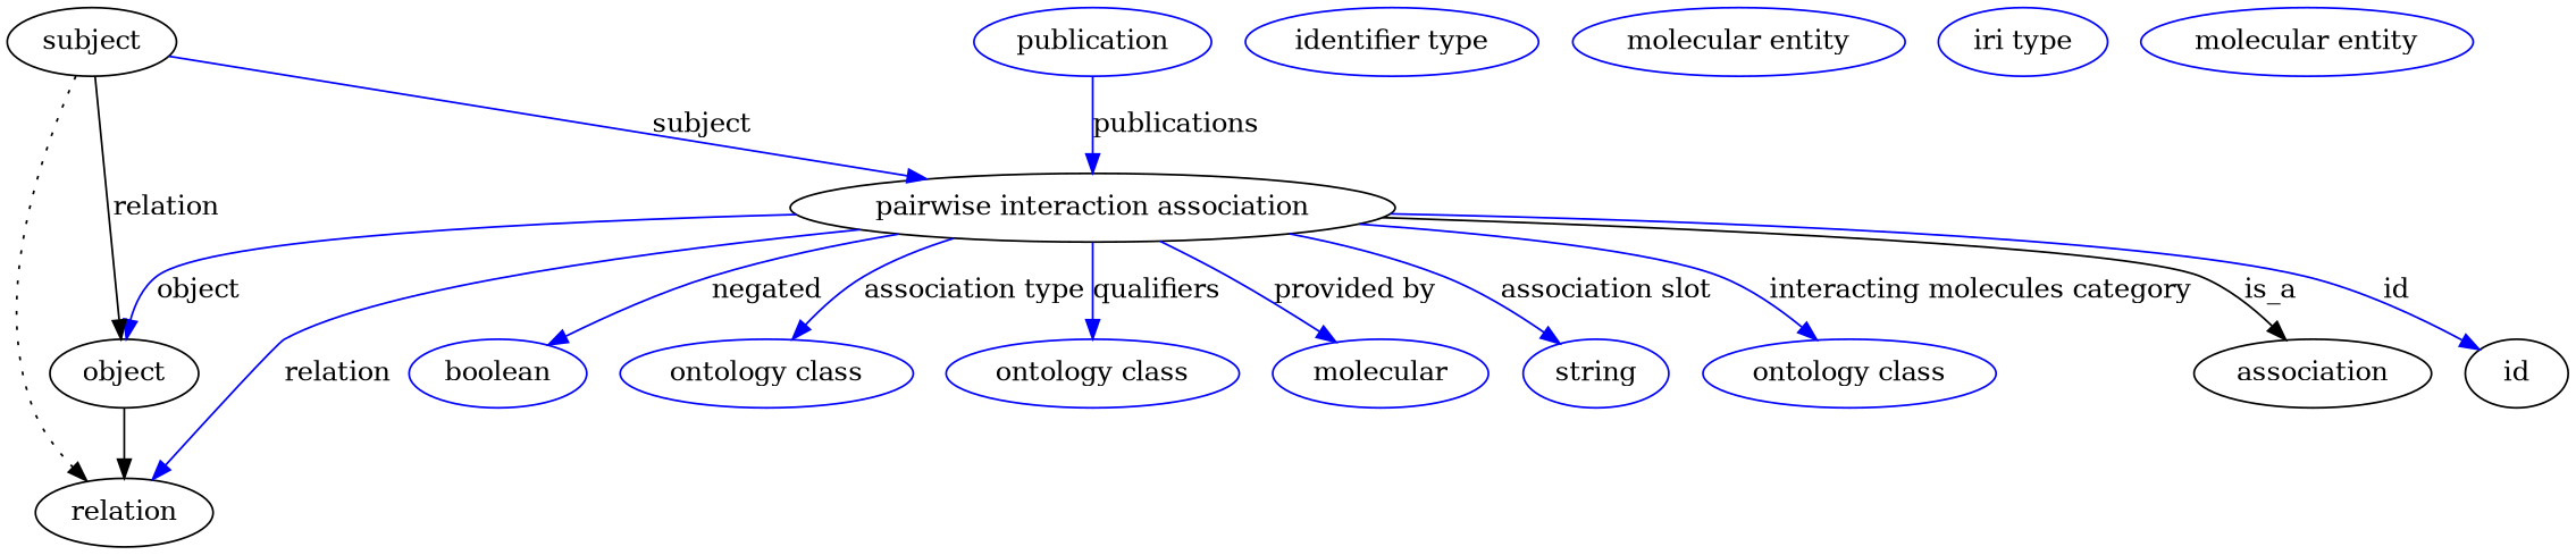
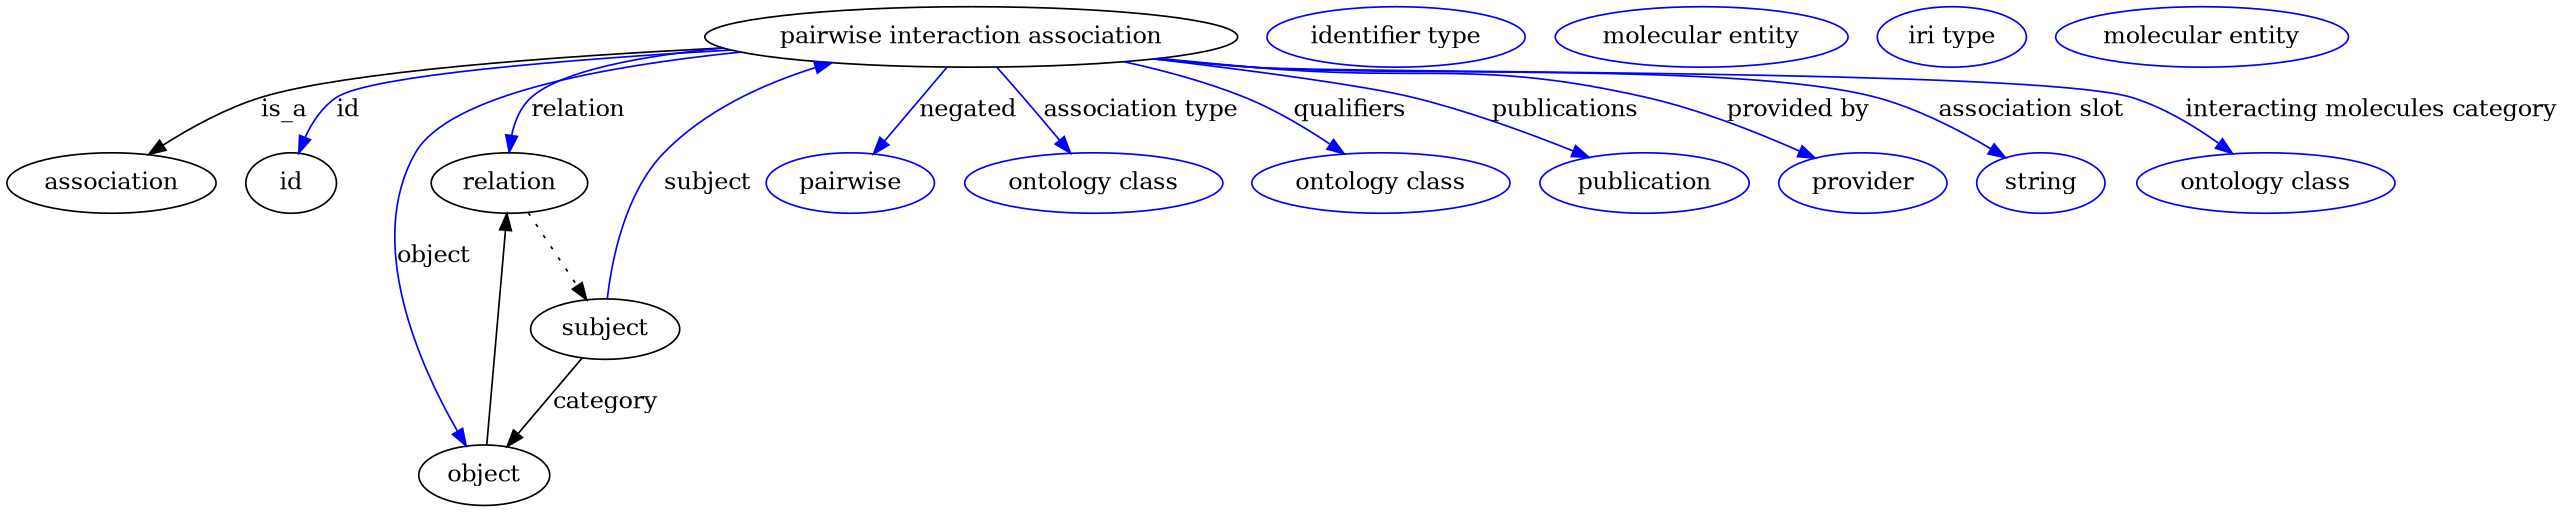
  digraph {
    node [color=blue]
    edge [color=blue style=solid]
    n1 [height=0.5 label="pairwise interaction association" width=3.3777 color=""]
    association [height=0.5 width=1.3723 color=""]
    id [height=0.5 width=0.75 color=""]
    relation [height=0.5 width=1.031 color=""]
    object [height=0.5 width=0.88096 color=""]
-   n6 [height=0.5 label=boolean width=1.0584]
+   n6 [height=0.5 label=pairwise width=1.0584]
    n7 [height=0.5 label="ontology class" width=1.6931]
    n8 [height=0.5 label="ontology class" width=1.6931]
    n9 [height=0.5 label=publication width=1.3859]
-   n10 [height=0.5 label=molecular width=1.1129]
+   n10 [height=0.5 label=provider width=1.1129]
    n11 [height=0.5 label=string width=0.8403]
    n12 [height=0.5 label="ontology class" width=1.6931]
    subject [height=0.5 width=0.97656 color=""]
    n14 [height=0.5 label="identifier type" width=1.652]
    n15 [height=0.5 label="molecular entity" width=1.8837]
    n16 [height=0.5 label="iri type" width=0.9834]
    n17 [height=0.5 label="molecular entity" width=1.8837]
    n1 -> association [label=is_a color="" style=""]
    n1 -> id [label=id]
    n1 -> relation [label=relation]
    n1 -> object [label=object]
    n1 -> n6 [label=negated]
    n1 -> n7 [label="association type"]
    n1 -> n8 [label=qualifiers]
-   n9 -> n1 [label=publications]
+   n1 -> n9 [label=publications]
    n1 -> n10 [label="provided by"]
    n1 -> n11 [label="association slot"]
    n1 -> n12 [label="interacting molecules category"]
    object -> relation [color=""]
    subject -> n1 [label=subject]
-   subject -> relation [style=dotted color=""]
-   subject -> object [label=relation color="" style=""]
+   relation -> subject [style=dotted color=""]
+   subject -> object [label=category color="" style=""]
  }
